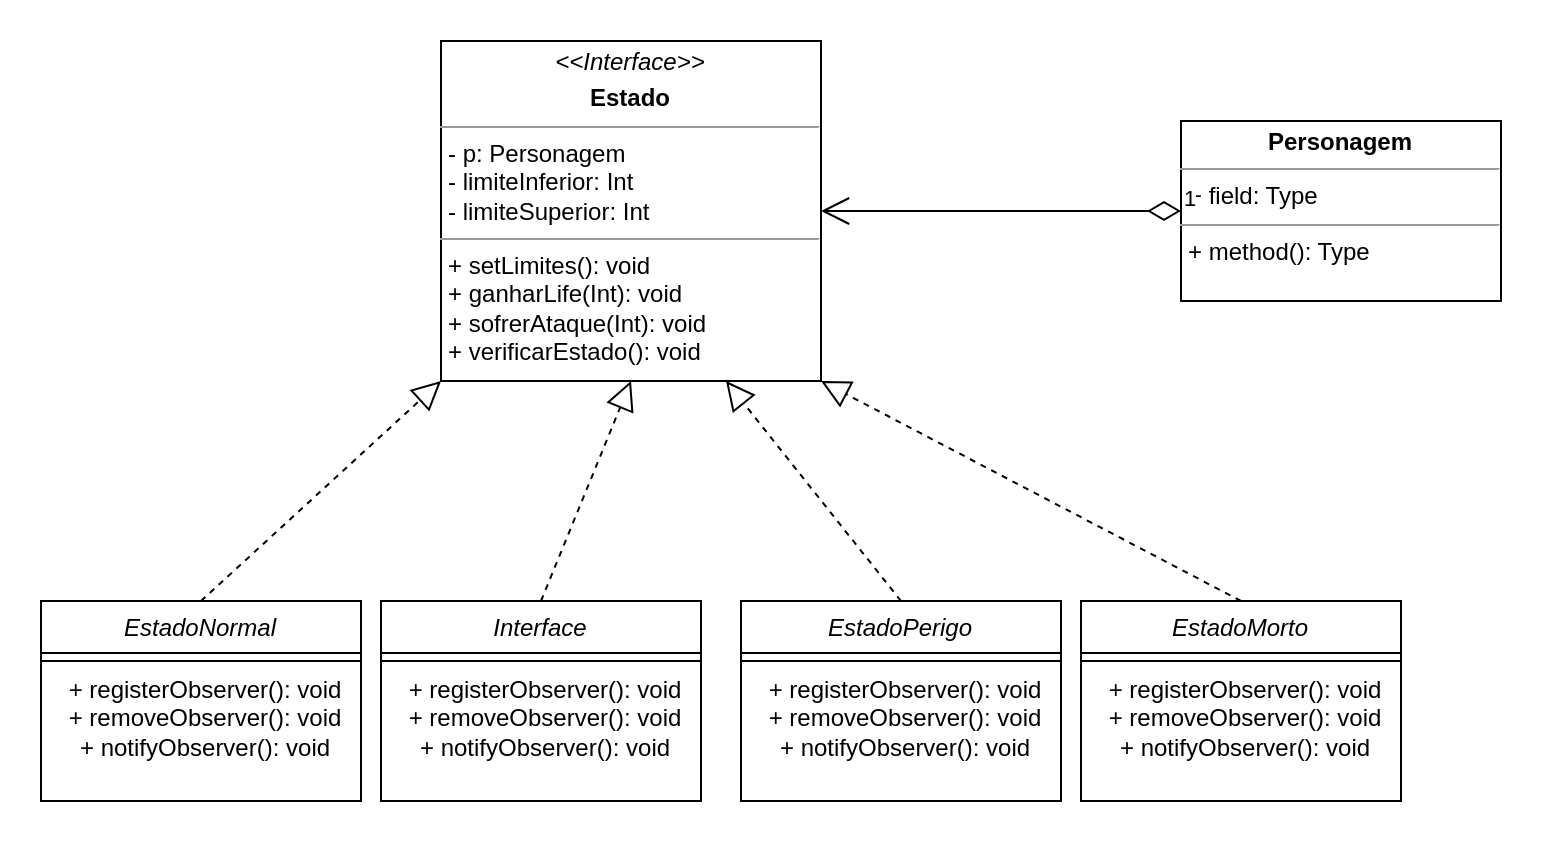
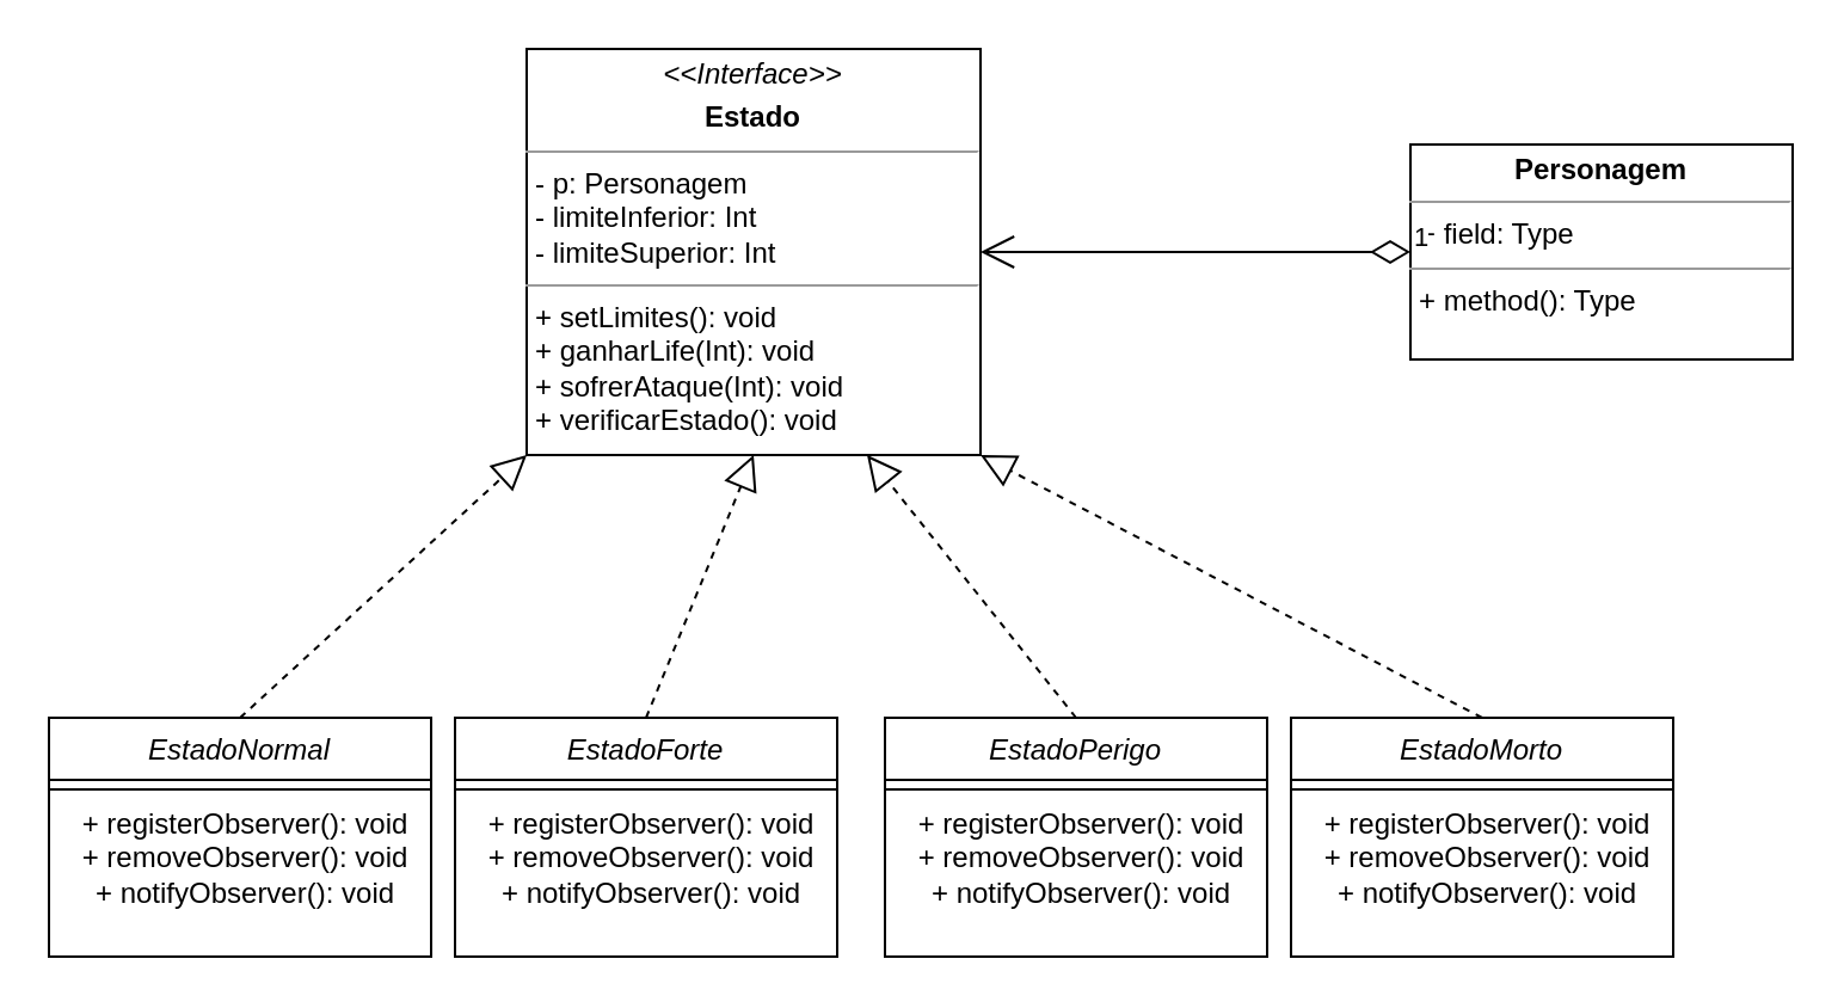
  <mxCell id="0" />
  <mxCell id="1" parent="0" />
  <mxCell id="2" value="EstadoNormal" style="swimlane;fontStyle=2;align=center;verticalAlign=top;childLayout=stackLayout;horizontal=1;startSize=26;horizontalStack=0;resizeParent=1;resizeLast=0;collapsible=1;marginBottom=0;rounded=0;shadow=0;strokeWidth=1;" parent="1" vertex="1"><mxGeometry y="300" width="160" height="100" as="geometry" x="20"><mxRectangle x="230" y="140" width="160" height="26" as="alternateBounds" /></mxGeometry></mxCell>
  <mxCell id="3" value="" style="line;html=1;strokeWidth=1;align=left;verticalAlign=middle;spacingTop=-1;spacingLeft=3;spacingRight=3;rotatable=0;labelPosition=right;points=[];portConstraint=eastwest;" parent="2" vertex="1"><mxGeometry y="26" width="160" height="8" as="geometry" /></mxCell>
  <mxCell id="4" value="&lt;p style=&quot;margin: 0px ; margin-left: 4px&quot;&gt;+ registerObserver(): void&lt;br&gt;+ removeObserver(): void&lt;/p&gt;&lt;p style=&quot;margin: 0px ; margin-left: 4px&quot;&gt;+ notifyObserver(): void&lt;/p&gt;" style="text;html=1;align=center;verticalAlign=middle;resizable=0;points=[];autosize=1;strokeColor=none;fillColor=none;" parent="2" vertex="1"><mxGeometry y="34" width="160" height="50" as="geometry" /></mxCell>
- <mxCell id="5" value="Interface" style="swimlane;fontStyle=2;align=center;verticalAlign=top;childLayout=stackLayout;horizontal=1;startSize=26;horizontalStack=0;resizeParent=1;resizeLast=0;collapsible=1;marginBottom=0;rounded=0;shadow=0;strokeWidth=1;" parent="1" vertex="1"><mxGeometry x="190" y="300" width="160" height="100" as="geometry"><mxRectangle x="310" y="50" width="160" height="26" as="alternateBounds" /></mxGeometry></mxCell>
+ <mxCell id="5" value="EstadoForte" style="swimlane;fontStyle=2;align=center;verticalAlign=top;childLayout=stackLayout;horizontal=1;startSize=26;horizontalStack=0;resizeParent=1;resizeLast=0;collapsible=1;marginBottom=0;rounded=0;shadow=0;strokeWidth=1;" parent="1" vertex="1"><mxGeometry x="190" y="300" width="160" height="100" as="geometry"><mxRectangle x="310" y="50" width="160" height="26" as="alternateBounds" /></mxGeometry></mxCell>
  <mxCell id="6" value="" style="line;html=1;strokeWidth=1;align=left;verticalAlign=middle;spacingTop=-1;spacingLeft=3;spacingRight=3;rotatable=0;labelPosition=right;points=[];portConstraint=eastwest;" parent="5" vertex="1"><mxGeometry y="26" width="160" height="8" as="geometry" /></mxCell>
  <mxCell id="7" value="&lt;p style=&quot;margin: 0px ; margin-left: 4px&quot;&gt;+ registerObserver(): void&lt;br&gt;+ removeObserver(): void&lt;/p&gt;&lt;p style=&quot;margin: 0px ; margin-left: 4px&quot;&gt;+ notifyObserver(): void&lt;/p&gt;" style="text;html=1;align=center;verticalAlign=middle;resizable=0;points=[];autosize=1;strokeColor=none;fillColor=none;" parent="5" vertex="1"><mxGeometry y="34" width="160" height="50" as="geometry" /></mxCell>
  <mxCell id="8" value="EstadoMorto" style="swimlane;fontStyle=2;align=center;verticalAlign=top;childLayout=stackLayout;horizontal=1;startSize=26;horizontalStack=0;resizeParent=1;resizeLast=0;collapsible=1;marginBottom=0;rounded=0;shadow=0;strokeWidth=1;" parent="1" vertex="1"><mxGeometry x="540" y="300" width="160" height="100" as="geometry"><mxRectangle x="230" y="140" width="160" height="26" as="alternateBounds" /></mxGeometry></mxCell>
  <mxCell id="9" value="" style="line;html=1;strokeWidth=1;align=left;verticalAlign=middle;spacingTop=-1;spacingLeft=3;spacingRight=3;rotatable=0;labelPosition=right;points=[];portConstraint=eastwest;" parent="8" vertex="1"><mxGeometry y="26" width="160" height="8" as="geometry" /></mxCell>
  <mxCell id="10" value="&lt;p style=&quot;margin: 0px ; margin-left: 4px&quot;&gt;+ registerObserver(): void&lt;br&gt;+ removeObserver(): void&lt;/p&gt;&lt;p style=&quot;margin: 0px ; margin-left: 4px&quot;&gt;+ notifyObserver(): void&lt;/p&gt;" style="text;html=1;align=center;verticalAlign=middle;resizable=0;points=[];autosize=1;strokeColor=none;fillColor=none;" parent="8" vertex="1"><mxGeometry y="34" width="160" height="50" as="geometry" /></mxCell>
  <mxCell id="11" value="EstadoPerigo" style="swimlane;fontStyle=2;align=center;verticalAlign=top;childLayout=stackLayout;horizontal=1;startSize=26;horizontalStack=0;resizeParent=1;resizeLast=0;collapsible=1;marginBottom=0;rounded=0;shadow=0;strokeWidth=1;" parent="1" vertex="1"><mxGeometry x="370" y="300" width="160" height="100" as="geometry"><mxRectangle x="230" y="140" width="160" height="26" as="alternateBounds" /></mxGeometry></mxCell>
  <mxCell id="12" value="" style="line;html=1;strokeWidth=1;align=left;verticalAlign=middle;spacingTop=-1;spacingLeft=3;spacingRight=3;rotatable=0;labelPosition=right;points=[];portConstraint=eastwest;" parent="11" vertex="1"><mxGeometry y="26" width="160" height="8" as="geometry" /></mxCell>
  <mxCell id="13" value="&lt;p style=&quot;margin: 0px ; margin-left: 4px&quot;&gt;+ registerObserver(): void&lt;br&gt;+ removeObserver(): void&lt;/p&gt;&lt;p style=&quot;margin: 0px ; margin-left: 4px&quot;&gt;+ notifyObserver(): void&lt;/p&gt;" style="text;html=1;align=center;verticalAlign=middle;resizable=0;points=[];autosize=1;strokeColor=none;fillColor=none;" parent="11" vertex="1"><mxGeometry y="34" width="160" height="50" as="geometry" /></mxCell>
  <mxCell id="14" value="&lt;p style=&quot;margin: 0px ; margin-top: 4px ; text-align: center&quot;&gt;&lt;b&gt;Personagem&lt;/b&gt;&lt;/p&gt;&lt;hr size=&quot;1&quot;&gt;&lt;p style=&quot;margin: 0px ; margin-left: 4px&quot;&gt;+ field: Type&lt;/p&gt;&lt;hr size=&quot;1&quot;&gt;&lt;p style=&quot;margin: 0px ; margin-left: 4px&quot;&gt;+ method(): Type&lt;/p&gt;" style="verticalAlign=top;align=left;overflow=fill;fontSize=12;fontFamily=Helvetica;html=1;" parent="1" vertex="1"><mxGeometry x="590" y="60" width="160" height="90" as="geometry" /></mxCell>
  <mxCell id="15" value="1" style="endArrow=open;html=1;endSize=12;startArrow=diamondThin;startSize=14;startFill=0;edgeStyle=orthogonalEdgeStyle;align=left;verticalAlign=bottom;rounded=0;exitX=0;exitY=0.5;exitDx=0;exitDy=0;entryX=1;entryY=0.5;entryDx=0;entryDy=0;" parent="1" source="14" edge="1" target="20"><mxGeometry x="-1" y="3" relative="1" as="geometry"><mxPoint x="470" y="220" as="sourcePoint" /><mxPoint x="425" y="115" as="targetPoint" /></mxGeometry></mxCell>
  <mxCell id="16" value="" style="endArrow=block;dashed=1;endFill=0;endSize=12;html=1;rounded=0;exitX=0.5;exitY=0;exitDx=0;exitDy=0;entryX=0;entryY=1;entryDx=0;entryDy=0;" parent="1" source="2" target="20" edge="1"><mxGeometry width="160" relative="1" as="geometry"><mxPoint x="30" y="240" as="sourcePoint" /><mxPoint x="230" y="170" as="targetPoint" /></mxGeometry></mxCell>
  <mxCell id="17" value="" style="endArrow=block;dashed=1;endFill=0;endSize=12;html=1;rounded=0;exitX=0.5;exitY=0;exitDx=0;exitDy=0;entryX=0.5;entryY=1;entryDx=0;entryDy=0;" parent="1" source="5" target="20" edge="1"><mxGeometry width="160" relative="1" as="geometry"><mxPoint x="77.5" y="310" as="sourcePoint" /><mxPoint x="278.75" y="170" as="targetPoint" /></mxGeometry></mxCell>
  <mxCell id="18" value="" style="endArrow=block;dashed=1;endFill=0;endSize=12;html=1;rounded=0;exitX=0.5;exitY=0;exitDx=0;exitDy=0;entryX=0.75;entryY=1;entryDx=0;entryDy=0;" parent="1" source="11" target="20" edge="1"><mxGeometry width="160" relative="1" as="geometry"><mxPoint x="87.5" y="320" as="sourcePoint" /><mxPoint x="327.5" y="170" as="targetPoint" /></mxGeometry></mxCell>
  <mxCell id="19" value="" style="endArrow=block;dashed=1;endFill=0;endSize=12;html=1;rounded=0;exitX=0.5;exitY=0;exitDx=0;exitDy=0;entryX=1;entryY=1;entryDx=0;entryDy=0;" parent="1" source="8" target="20" edge="1"><mxGeometry width="160" relative="1" as="geometry"><mxPoint x="97.5" y="330" as="sourcePoint" /><mxPoint x="376.25" y="170" as="targetPoint" /></mxGeometry></mxCell>
  <mxCell id="20" value="&lt;p style=&quot;margin: 0px ; margin-top: 4px ; text-align: center&quot;&gt;&lt;i&gt;&amp;lt;&amp;lt;Interface&amp;gt;&amp;gt;&lt;/i&gt;&lt;b&gt;&lt;br&gt;&lt;/b&gt;&lt;/p&gt;&lt;p style=&quot;margin: 0px ; margin-top: 4px ; text-align: center&quot;&gt;&lt;b&gt;Estado&lt;/b&gt;&lt;br&gt;&lt;b&gt;&lt;/b&gt;&lt;/p&gt;&lt;hr size=&quot;1&quot;&gt;&lt;p style=&quot;margin: 0px ; margin-left: 4px&quot;&gt;- p: Personagem&lt;br&gt;- limiteInferior: Int&lt;/p&gt;&lt;p style=&quot;margin: 0px ; margin-left: 4px&quot;&gt;- limiteSuperior: Int&lt;/p&gt;&lt;hr size=&quot;1&quot;&gt;&lt;p style=&quot;margin: 0px ; margin-left: 4px&quot;&gt;+ setLimites(): void&lt;br&gt;+ ganharLife(Int): void&lt;/p&gt;&lt;p style=&quot;margin: 0px ; margin-left: 4px&quot;&gt;+ sofrerAtaque(Int): void&lt;/p&gt;&lt;p style=&quot;margin: 0px ; margin-left: 4px&quot;&gt;+ verificarEstado(): void&lt;br&gt;&lt;/p&gt;" style="verticalAlign=top;align=left;overflow=fill;fontSize=12;fontFamily=Helvetica;html=1;" parent="1" vertex="1"><mxGeometry x="220" y="20" width="190" height="170" as="geometry" /></mxCell>
